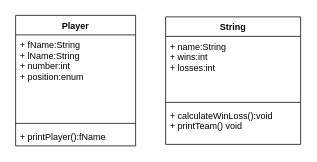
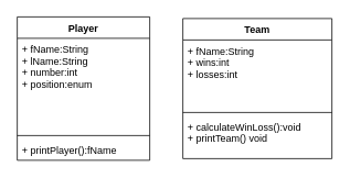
  <mxCell id="0" />
  <mxCell id="1" parent="0" />
  <mxCell id="2" value="Player&#10;" style="swimlane;fontStyle=1;align=center;verticalAlign=top;childLayout=stackLayout;horizontal=1;startSize=26;horizontalStack=0;resizeParent=1;resizeParentMax=0;resizeLast=0;collapsible=1;marginBottom=0;" parent="1" vertex="1"><mxGeometry x="20" y="20" width="160" height="174" as="geometry" /></mxCell>
  <mxCell id="3" value="+ fName:String&#10;+ lName:String&#10;+ number:int&#10;+ position:enum" style="text;strokeColor=none;fillColor=none;align=left;verticalAlign=top;spacingLeft=4;spacingRight=4;overflow=hidden;rotatable=0;points=[[0,0.5],[1,0.5]];portConstraint=eastwest;" parent="2" vertex="1"><mxGeometry y="26" width="160" height="114" as="geometry" /></mxCell>
  <mxCell id="4" value="" style="line;strokeWidth=1;fillColor=none;align=left;verticalAlign=middle;spacingTop=-1;spacingLeft=3;spacingRight=3;rotatable=0;labelPosition=right;points=[];portConstraint=eastwest;" parent="2" vertex="1"><mxGeometry y="140" width="160" height="8" as="geometry" /></mxCell>
  <mxCell id="5" value="+ printPlayer():fName" style="text;strokeColor=none;fillColor=none;align=left;verticalAlign=top;spacingLeft=4;spacingRight=4;overflow=hidden;rotatable=0;points=[[0,0.5],[1,0.5]];portConstraint=eastwest;" parent="2" vertex="1"><mxGeometry y="148" width="160" height="26" as="geometry" /></mxCell>
- <mxCell id="6" value="String&#10;" style="swimlane;fontStyle=1;align=center;verticalAlign=top;childLayout=stackLayout;horizontal=1;startSize=26;horizontalStack=0;resizeParent=1;resizeParentMax=0;resizeLast=0;collapsible=1;marginBottom=0;" parent="1" vertex="1"><mxGeometry x="220" y="22" width="180" height="170" as="geometry" /></mxCell>
- <mxCell id="7" value="+ name:String&#10;+ wins:int&#10;+ losses:int&#10;" style="text;strokeColor=none;fillColor=none;align=left;verticalAlign=top;spacingLeft=4;spacingRight=4;overflow=hidden;rotatable=0;points=[[0,0.5],[1,0.5]];portConstraint=eastwest;" parent="6" vertex="1"><mxGeometry y="26" width="180" height="84" as="geometry" /></mxCell>
+ <mxCell id="6" value="Team&#10;" style="swimlane;fontStyle=1;align=center;verticalAlign=top;childLayout=stackLayout;horizontal=1;startSize=26;horizontalStack=0;resizeParent=1;resizeParentMax=0;resizeLast=0;collapsible=1;marginBottom=0;" parent="1" vertex="1"><mxGeometry x="220" y="22" width="180" height="170" as="geometry" /></mxCell>
+ <mxCell id="7" value="+ fName:String&#10;+ wins:int&#10;+ losses:int&#10;" style="text;strokeColor=none;fillColor=none;align=left;verticalAlign=top;spacingLeft=4;spacingRight=4;overflow=hidden;rotatable=0;points=[[0,0.5],[1,0.5]];portConstraint=eastwest;" parent="6" vertex="1"><mxGeometry y="26" width="180" height="84" as="geometry" /></mxCell>
  <mxCell id="8" value="" style="line;strokeWidth=1;fillColor=none;align=left;verticalAlign=middle;spacingTop=-1;spacingLeft=3;spacingRight=3;rotatable=0;labelPosition=right;points=[];portConstraint=eastwest;" parent="6" vertex="1"><mxGeometry y="110" width="180" height="8" as="geometry" /></mxCell>
  <mxCell id="9" value="+ calculateWinLoss():void&#10;+ printTeam() void" style="text;strokeColor=none;fillColor=none;align=left;verticalAlign=top;spacingLeft=4;spacingRight=4;overflow=hidden;rotatable=0;points=[[0,0.5],[1,0.5]];portConstraint=eastwest;" parent="6" vertex="1"><mxGeometry y="118" width="180" height="52" as="geometry" /></mxCell>
